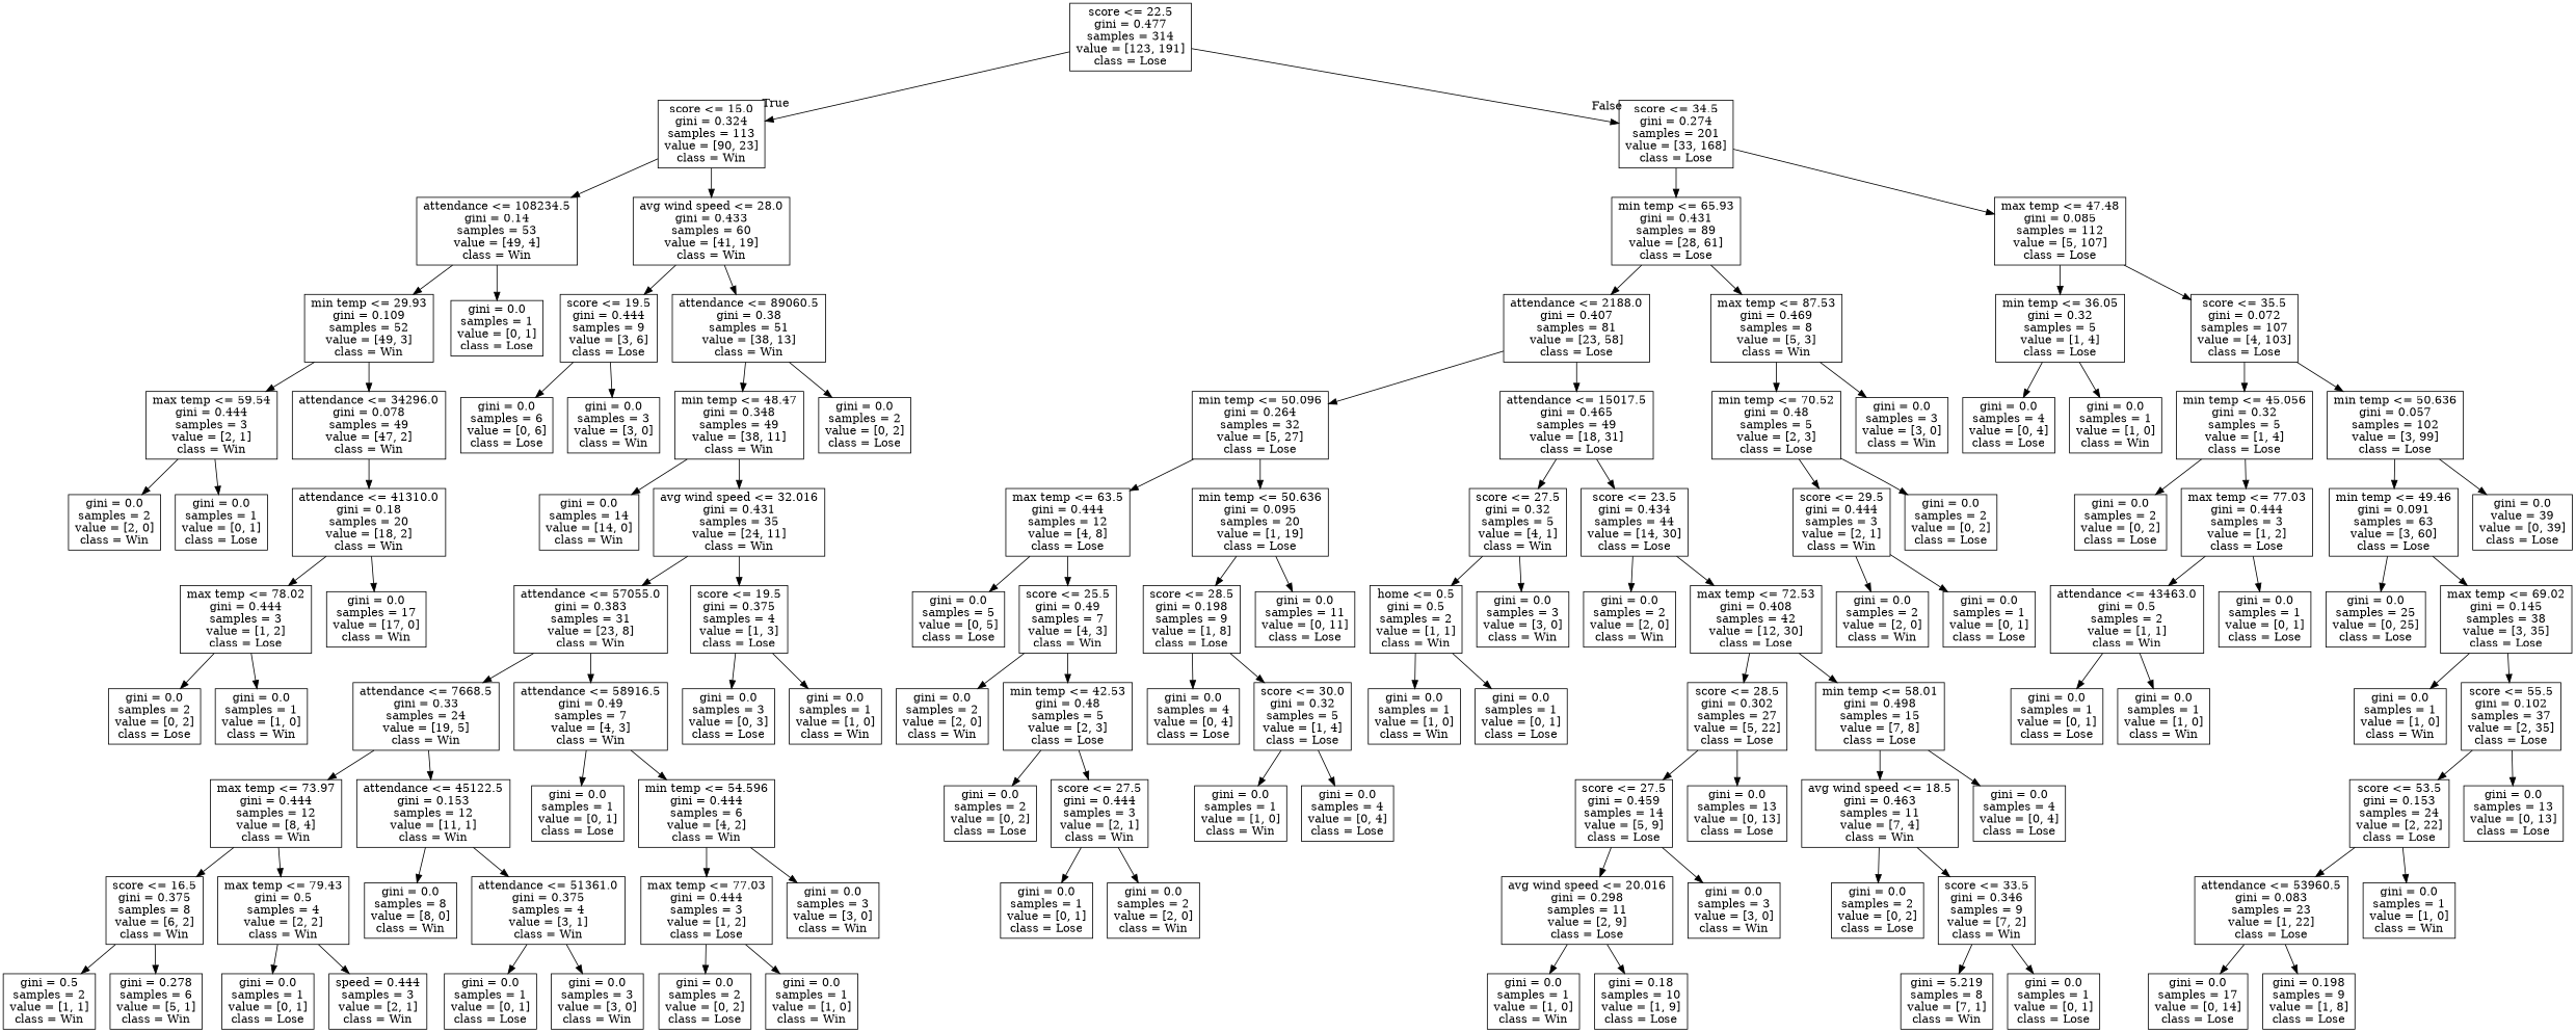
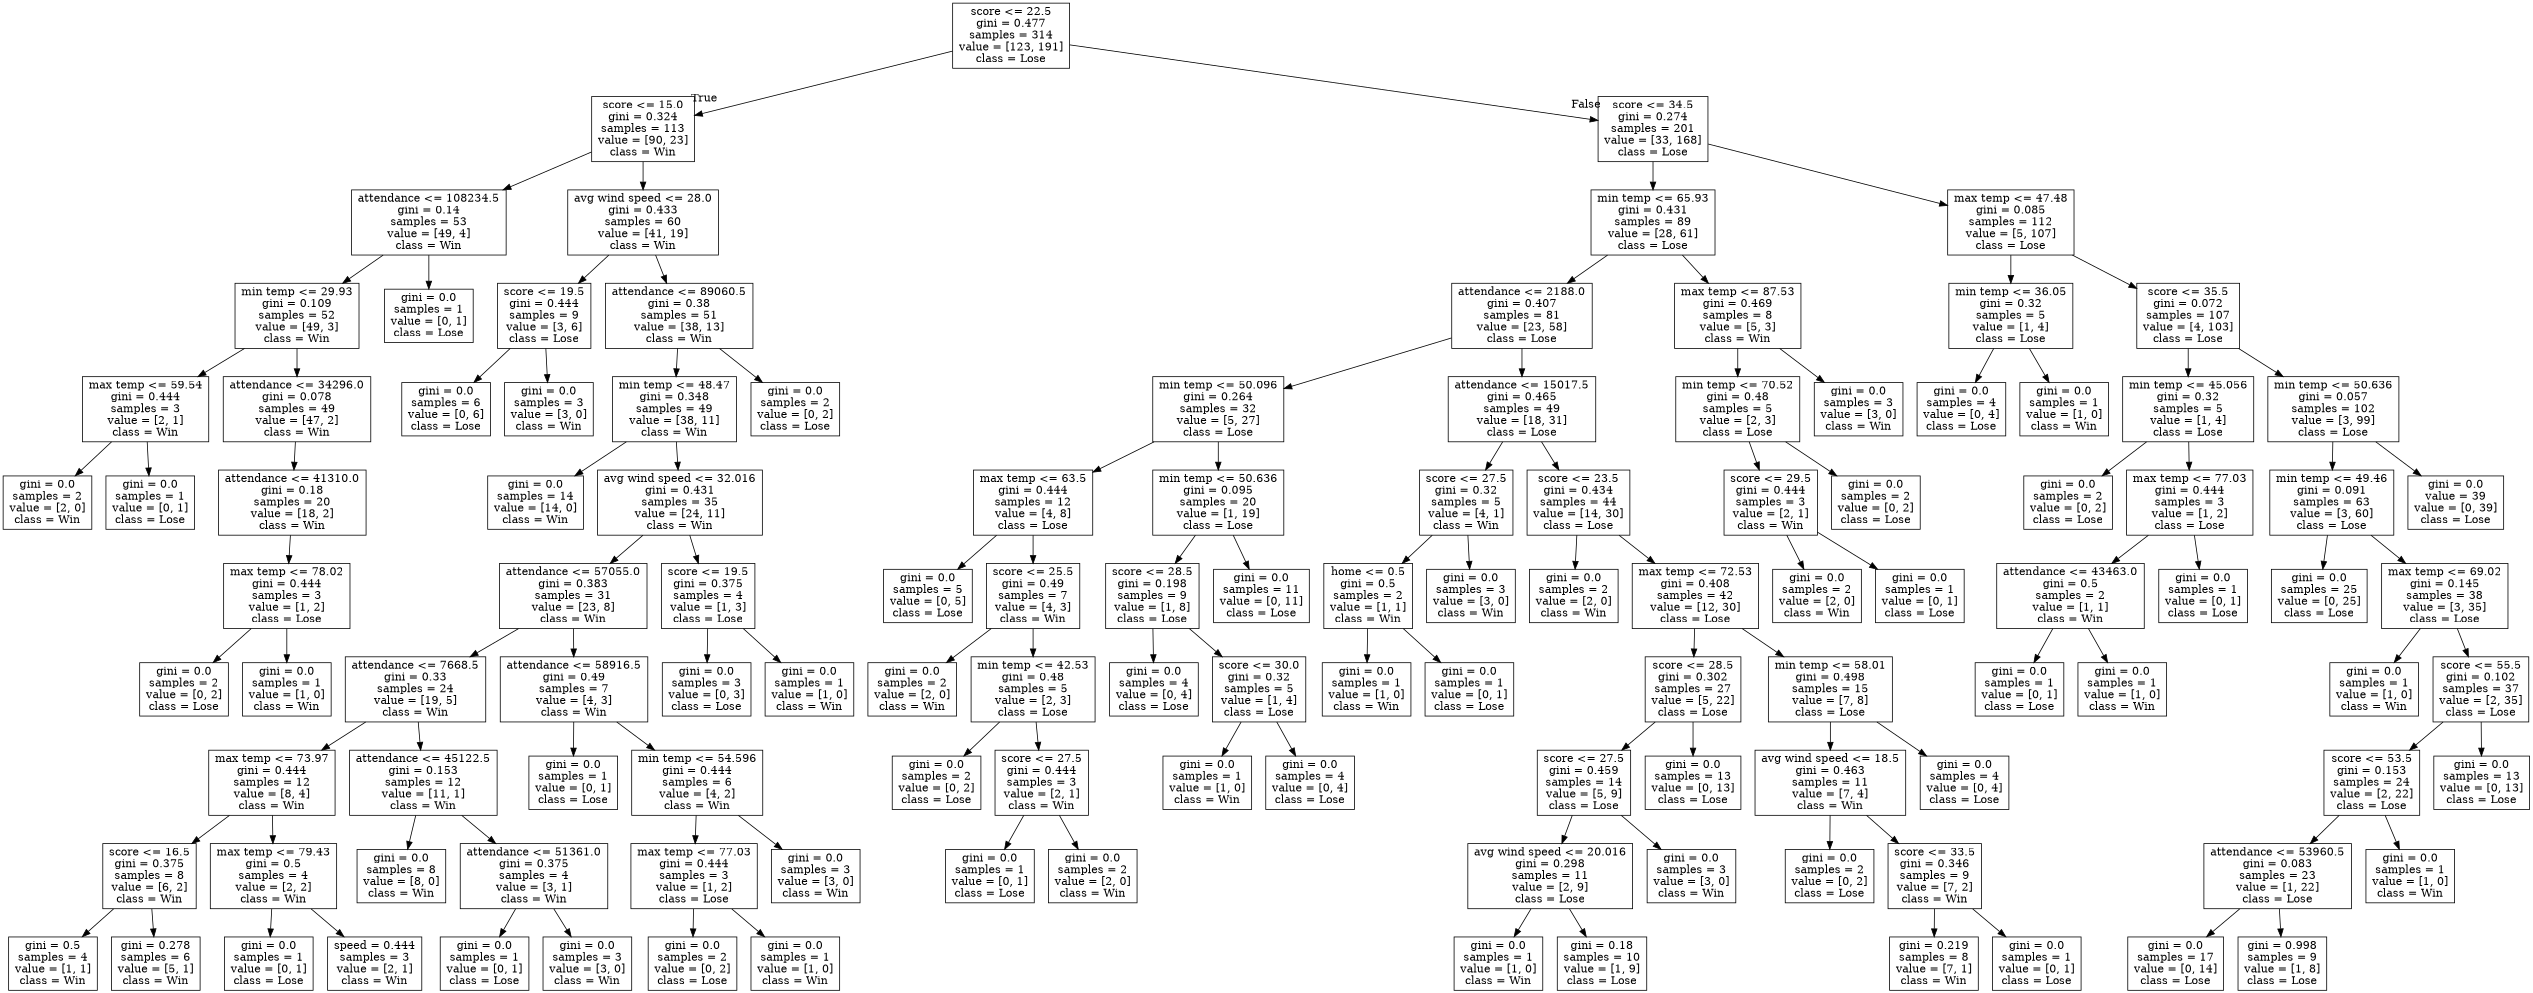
  digraph {
    node [shape=box]
    n1 [label="score <= 22.5\ngini = 0.477\nsamples = 314\nvalue = [123, 191]\nclass = Lose"]
    n2 [label="score <= 15.0\ngini = 0.324\nsamples = 113\nvalue = [90, 23]\nclass = Win"]
    n3 [label="score <= 34.5\ngini = 0.274\nsamples = 201\nvalue = [33, 168]\nclass = Lose"]
    n4 [label="attendance <= 108234.5\ngini = 0.14\nsamples = 53\nvalue = [49, 4]\nclass = Win"]
    n5 [label="avg wind speed <= 28.0\ngini = 0.433\nsamples = 60\nvalue = [41, 19]\nclass = Win"]
    n6 [label="min temp <= 65.93\ngini = 0.431\nsamples = 89\nvalue = [28, 61]\nclass = Lose"]
    n7 [label="max temp <= 47.48\ngini = 0.085\nsamples = 112\nvalue = [5, 107]\nclass = Lose"]
    n8 [label="min temp <= 29.93\ngini = 0.109\nsamples = 52\nvalue = [49, 3]\nclass = Win"]
    n9 [label="gini = 0.0\nsamples = 1\nvalue = [0, 1]\nclass = Lose"]
    n10 [label="score <= 19.5\ngini = 0.444\nsamples = 9\nvalue = [3, 6]\nclass = Lose"]
    n11 [label="attendance <= 89060.5\ngini = 0.38\nsamples = 51\nvalue = [38, 13]\nclass = Win"]
    n12 [label="max temp <= 59.54\ngini = 0.444\nsamples = 3\nvalue = [2, 1]\nclass = Win"]
    n13 [label="attendance <= 34296.0\ngini = 0.078\nsamples = 49\nvalue = [47, 2]\nclass = Win"]
    n14 [label="gini = 0.0\nsamples = 2\nvalue = [2, 0]\nclass = Win"]
    n15 [label="gini = 0.0\nsamples = 1\nvalue = [0, 1]\nclass = Lose"]
    n16 [label="attendance <= 41310.0\ngini = 0.18\nsamples = 20\nvalue = [18, 2]\nclass = Win"]
    n17 [label="max temp <= 78.02\ngini = 0.444\nsamples = 3\nvalue = [1, 2]\nclass = Lose"]
-   n18 [label="gini = 0.0\nsamples = 17\nvalue = [17, 0]\nclass = Win"]
    n19 [label="gini = 0.0\nsamples = 2\nvalue = [0, 2]\nclass = Lose"]
    n20 [label="gini = 0.0\nsamples = 1\nvalue = [1, 0]\nclass = Win"]
    n21 [label="gini = 0.0\nsamples = 6\nvalue = [0, 6]\nclass = Lose"]
    n22 [label="gini = 0.0\nsamples = 3\nvalue = [3, 0]\nclass = Win"]
    n23 [label="min temp <= 48.47\ngini = 0.348\nsamples = 49\nvalue = [38, 11]\nclass = Win"]
    n24 [label="gini = 0.0\nsamples = 2\nvalue = [0, 2]\nclass = Lose"]
    n25 [label="gini = 0.0\nsamples = 14\nvalue = [14, 0]\nclass = Win"]
    n26 [label="avg wind speed <= 32.016\ngini = 0.431\nsamples = 35\nvalue = [24, 11]\nclass = Win"]
    n27 [label="attendance <= 57055.0\ngini = 0.383\nsamples = 31\nvalue = [23, 8]\nclass = Win"]
    n28 [label="score <= 19.5\ngini = 0.375\nsamples = 4\nvalue = [1, 3]\nclass = Lose"]
    n29 [label="attendance <= 7668.5\ngini = 0.33\nsamples = 24\nvalue = [19, 5]\nclass = Win"]
    n30 [label="attendance <= 58916.5\ngini = 0.49\nsamples = 7\nvalue = [4, 3]\nclass = Win"]
    n31 [label="gini = 0.0\nsamples = 3\nvalue = [0, 3]\nclass = Lose"]
    n32 [label="gini = 0.0\nsamples = 1\nvalue = [1, 0]\nclass = Win"]
    n33 [label="max temp <= 73.97\ngini = 0.444\nsamples = 12\nvalue = [8, 4]\nclass = Win"]
    n34 [label="attendance <= 45122.5\ngini = 0.153\nsamples = 12\nvalue = [11, 1]\nclass = Win"]
    n35 [label="gini = 0.0\nsamples = 1\nvalue = [0, 1]\nclass = Lose"]
    n36 [label="min temp <= 54.596\ngini = 0.444\nsamples = 6\nvalue = [4, 2]\nclass = Win"]
    n37 [label="score <= 16.5\ngini = 0.375\nsamples = 8\nvalue = [6, 2]\nclass = Win"]
    n38 [label="max temp <= 79.43\ngini = 0.5\nsamples = 4\nvalue = [2, 2]\nclass = Win"]
    n39 [label="gini = 0.0\nsamples = 8\nvalue = [8, 0]\nclass = Win"]
    n40 [label="attendance <= 51361.0\ngini = 0.375\nsamples = 4\nvalue = [3, 1]\nclass = Win"]
-   n41 [label="gini = 0.5\nsamples = 2\nvalue = [1, 1]\nclass = Win"]
+   n41 [label="gini = 0.5\nsamples = 4\nvalue = [1, 1]\nclass = Win"]
    n42 [label="gini = 0.278\nsamples = 6\nvalue = [5, 1]\nclass = Win"]
    n43 [label="gini = 0.0\nsamples = 1\nvalue = [0, 1]\nclass = Lose"]
    n44 [label="speed = 0.444\nsamples = 3\nvalue = [2, 1]\nclass = Win"]
    n45 [label="gini = 0.0\nsamples = 1\nvalue = [0, 1]\nclass = Lose"]
    n46 [label="gini = 0.0\nsamples = 3\nvalue = [3, 0]\nclass = Win"]
    n47 [label="max temp <= 77.03\ngini = 0.444\nsamples = 3\nvalue = [1, 2]\nclass = Lose"]
    n48 [label="gini = 0.0\nsamples = 3\nvalue = [3, 0]\nclass = Win"]
    n49 [label="gini = 0.0\nsamples = 2\nvalue = [0, 2]\nclass = Lose"]
    n50 [label="gini = 0.0\nsamples = 1\nvalue = [1, 0]\nclass = Win"]
    n51 [label="attendance <= 2188.0\ngini = 0.407\nsamples = 81\nvalue = [23, 58]\nclass = Lose"]
    n52 [label="max temp <= 87.53\ngini = 0.469\nsamples = 8\nvalue = [5, 3]\nclass = Win"]
    n53 [label="min temp <= 36.05\ngini = 0.32\nsamples = 5\nvalue = [1, 4]\nclass = Lose"]
    n54 [label="score <= 35.5\ngini = 0.072\nsamples = 107\nvalue = [4, 103]\nclass = Lose"]
    n55 [label="min temp <= 50.096\ngini = 0.264\nsamples = 32\nvalue = [5, 27]\nclass = Lose"]
    n56 [label="attendance <= 15017.5\ngini = 0.465\nsamples = 49\nvalue = [18, 31]\nclass = Lose"]
    n57 [label="min temp <= 70.52\ngini = 0.48\nsamples = 5\nvalue = [2, 3]\nclass = Lose"]
    n58 [label="gini = 0.0\nsamples = 3\nvalue = [3, 0]\nclass = Win"]
    n59 [label="max temp <= 63.5\ngini = 0.444\nsamples = 12\nvalue = [4, 8]\nclass = Lose"]
    n60 [label="min temp <= 50.636\ngini = 0.095\nsamples = 20\nvalue = [1, 19]\nclass = Lose"]
    n61 [label="score <= 27.5\ngini = 0.32\nsamples = 5\nvalue = [4, 1]\nclass = Win"]
    n62 [label="score <= 23.5\ngini = 0.434\nsamples = 44\nvalue = [14, 30]\nclass = Lose"]
    n63 [label="gini = 0.0\nsamples = 5\nvalue = [0, 5]\nclass = Lose"]
    n64 [label="score <= 25.5\ngini = 0.49\nsamples = 7\nvalue = [4, 3]\nclass = Win"]
    n65 [label="score <= 28.5\ngini = 0.198\nsamples = 9\nvalue = [1, 8]\nclass = Lose"]
    n66 [label="gini = 0.0\nsamples = 11\nvalue = [0, 11]\nclass = Lose"]
    n67 [label="gini = 0.0\nsamples = 2\nvalue = [2, 0]\nclass = Win"]
    n68 [label="min temp <= 42.53\ngini = 0.48\nsamples = 5\nvalue = [2, 3]\nclass = Lose"]
    n69 [label="gini = 0.0\nsamples = 2\nvalue = [0, 2]\nclass = Lose"]
    n70 [label="score <= 27.5\ngini = 0.444\nsamples = 3\nvalue = [2, 1]\nclass = Win"]
    n71 [label="gini = 0.0\nsamples = 1\nvalue = [0, 1]\nclass = Lose"]
    n72 [label="gini = 0.0\nsamples = 2\nvalue = [2, 0]\nclass = Win"]
    n73 [label="gini = 0.0\nsamples = 4\nvalue = [0, 4]\nclass = Lose"]
    n74 [label="score <= 30.0\ngini = 0.32\nsamples = 5\nvalue = [1, 4]\nclass = Lose"]
    n75 [label="gini = 0.0\nsamples = 1\nvalue = [1, 0]\nclass = Win"]
    n76 [label="gini = 0.0\nsamples = 4\nvalue = [0, 4]\nclass = Lose"]
    n77 [label="home <= 0.5\ngini = 0.5\nsamples = 2\nvalue = [1, 1]\nclass = Win"]
    n78 [label="gini = 0.0\nsamples = 3\nvalue = [3, 0]\nclass = Win"]
    n79 [label="gini = 0.0\nsamples = 2\nvalue = [2, 0]\nclass = Win"]
    n80 [label="max temp <= 72.53\ngini = 0.408\nsamples = 42\nvalue = [12, 30]\nclass = Lose"]
    n81 [label="gini = 0.0\nsamples = 1\nvalue = [1, 0]\nclass = Win"]
    n82 [label="gini = 0.0\nsamples = 1\nvalue = [0, 1]\nclass = Lose"]
    n83 [label="score <= 28.5\ngini = 0.302\nsamples = 27\nvalue = [5, 22]\nclass = Lose"]
    n84 [label="min temp <= 58.01\ngini = 0.498\nsamples = 15\nvalue = [7, 8]\nclass = Lose"]
    n85 [label="score <= 27.5\ngini = 0.459\nsamples = 14\nvalue = [5, 9]\nclass = Lose"]
    n86 [label="gini = 0.0\nsamples = 13\nvalue = [0, 13]\nclass = Lose"]
    n87 [label="avg wind speed <= 18.5\ngini = 0.463\nsamples = 11\nvalue = [7, 4]\nclass = Win"]
    n88 [label="gini = 0.0\nsamples = 4\nvalue = [0, 4]\nclass = Lose"]
    n89 [label="avg wind speed <= 20.016\ngini = 0.298\nsamples = 11\nvalue = [2, 9]\nclass = Lose"]
    n90 [label="gini = 0.0\nsamples = 3\nvalue = [3, 0]\nclass = Win"]
    n91 [label="gini = 0.0\nsamples = 1\nvalue = [1, 0]\nclass = Win"]
    n92 [label="gini = 0.18\nsamples = 10\nvalue = [1, 9]\nclass = Lose"]
    n93 [label="gini = 0.0\nsamples = 2\nvalue = [0, 2]\nclass = Lose"]
    n94 [label="score <= 33.5\ngini = 0.346\nsamples = 9\nvalue = [7, 2]\nclass = Win"]
-   n95 [label="gini = 5.219\nsamples = 8\nvalue = [7, 1]\nclass = Win"]
+   n95 [label="gini = 0.219\nsamples = 8\nvalue = [7, 1]\nclass = Win"]
    n96 [label="gini = 0.0\nsamples = 1\nvalue = [0, 1]\nclass = Lose"]
    n97 [label="score <= 29.5\ngini = 0.444\nsamples = 3\nvalue = [2, 1]\nclass = Win"]
    n98 [label="gini = 0.0\nsamples = 2\nvalue = [0, 2]\nclass = Lose"]
    n99 [label="gini = 0.0\nsamples = 2\nvalue = [2, 0]\nclass = Win"]
    n100 [label="gini = 0.0\nsamples = 1\nvalue = [0, 1]\nclass = Lose"]
    n101 [label="gini = 0.0\nsamples = 4\nvalue = [0, 4]\nclass = Lose"]
    n102 [label="gini = 0.0\nsamples = 1\nvalue = [1, 0]\nclass = Win"]
    n103 [label="min temp <= 45.056\ngini = 0.32\nsamples = 5\nvalue = [1, 4]\nclass = Lose"]
    n104 [label="min temp <= 50.636\ngini = 0.057\nsamples = 102\nvalue = [3, 99]\nclass = Lose"]
    n105 [label="gini = 0.0\nsamples = 2\nvalue = [0, 2]\nclass = Lose"]
    n106 [label="max temp <= 77.03\ngini = 0.444\nsamples = 3\nvalue = [1, 2]\nclass = Lose"]
    n107 [label="min temp <= 49.46\ngini = 0.091\nsamples = 63\nvalue = [3, 60]\nclass = Lose"]
    n108 [label="gini = 0.0\nvalue = 39\nvalue = [0, 39]\nclass = Lose"]
    n109 [label="attendance <= 43463.0\ngini = 0.5\nsamples = 2\nvalue = [1, 1]\nclass = Win"]
    n110 [label="gini = 0.0\nsamples = 1\nvalue = [0, 1]\nclass = Lose"]
    n111 [label="gini = 0.0\nsamples = 1\nvalue = [0, 1]\nclass = Lose"]
    n112 [label="gini = 0.0\nsamples = 1\nvalue = [1, 0]\nclass = Win"]
    n113 [label="gini = 0.0\nsamples = 25\nvalue = [0, 25]\nclass = Lose"]
    n114 [label="max temp <= 69.02\ngini = 0.145\nsamples = 38\nvalue = [3, 35]\nclass = Lose"]
    n115 [label="gini = 0.0\nsamples = 1\nvalue = [1, 0]\nclass = Win"]
    n116 [label="score <= 55.5\ngini = 0.102\nsamples = 37\nvalue = [2, 35]\nclass = Lose"]
    n117 [label="score <= 53.5\ngini = 0.153\nsamples = 24\nvalue = [2, 22]\nclass = Lose"]
    n118 [label="gini = 0.0\nsamples = 13\nvalue = [0, 13]\nclass = Lose"]
    n119 [label="attendance <= 53960.5\ngini = 0.083\nsamples = 23\nvalue = [1, 22]\nclass = Lose"]
    n120 [label="gini = 0.0\nsamples = 1\nvalue = [1, 0]\nclass = Win"]
    n121 [label="gini = 0.0\nsamples = 17\nvalue = [0, 14]\nclass = Lose"]
-   n122 [label="gini = 0.198\nsamples = 9\nvalue = [1, 8]\nclass = Lose"]
+   n122 [label="gini = 0.998\nsamples = 9\nvalue = [1, 8]\nclass = Lose"]
    n1 -> n2 [headlabel=True labelangle=45 labeldistance=2.5]
    n1 -> n3 [headlabel=False labelangle=-45 labeldistance=2.5]
    n2 -> n4
    n2 -> n5
    n3 -> n6
    n3 -> n7
    n4 -> n8
    n4 -> n9
    n5 -> n10
    n5 -> n11
    n6 -> n51
    n6 -> n52
    n7 -> n53
    n7 -> n54
    n8 -> n12
    n8 -> n13
    n10 -> n21
    n10 -> n22
    n11 -> n23
    n11 -> n24
    n12 -> n14
    n12 -> n15
    n13 -> n16
    n16 -> n17
-   n16 -> n18
    n17 -> n19
    n17 -> n20
    n23 -> n25
    n23 -> n26
    n26 -> n27
    n26 -> n28
    n27 -> n29
    n27 -> n30
    n28 -> n31
    n28 -> n32
    n29 -> n33
    n29 -> n34
    n30 -> n35
    n30 -> n36
    n33 -> n37
    n33 -> n38
    n34 -> n39
    n34 -> n40
    n36 -> n47
    n36 -> n48
    n37 -> n41
    n37 -> n42
    n38 -> n43
    n38 -> n44
    n40 -> n45
    n40 -> n46
    n47 -> n49
    n47 -> n50
    n51 -> n55
    n51 -> n56
    n52 -> n57
    n52 -> n58
    n53 -> n101
    n53 -> n102
    n54 -> n103
    n54 -> n104
    n55 -> n59
    n55 -> n60
    n56 -> n61
    n56 -> n62
    n57 -> n97
    n57 -> n98
    n59 -> n63
    n59 -> n64
    n60 -> n65
    n60 -> n66
    n61 -> n77
    n61 -> n78
    n62 -> n79
    n62 -> n80
    n64 -> n67
    n64 -> n68
    n65 -> n73
    n65 -> n74
    n68 -> n69
    n68 -> n70
    n70 -> n71
    n70 -> n72
    n74 -> n75
    n74 -> n76
    n77 -> n81
    n77 -> n82
    n80 -> n83
    n80 -> n84
    n83 -> n85
    n83 -> n86
    n84 -> n87
    n84 -> n88
    n85 -> n89
    n85 -> n90
    n87 -> n93
    n87 -> n94
    n89 -> n91
    n89 -> n92
    n94 -> n95
    n94 -> n96
    n97 -> n99
    n97 -> n100
    n103 -> n105
    n103 -> n106
    n104 -> n107
    n104 -> n108
    n106 -> n109
    n106 -> n110
    n107 -> n113
    n107 -> n114
    n109 -> n111
    n109 -> n112
    n114 -> n115
    n114 -> n116
    n116 -> n117
    n116 -> n118
    n117 -> n119
    n117 -> n120
    n119 -> n121
    n119 -> n122
  }
